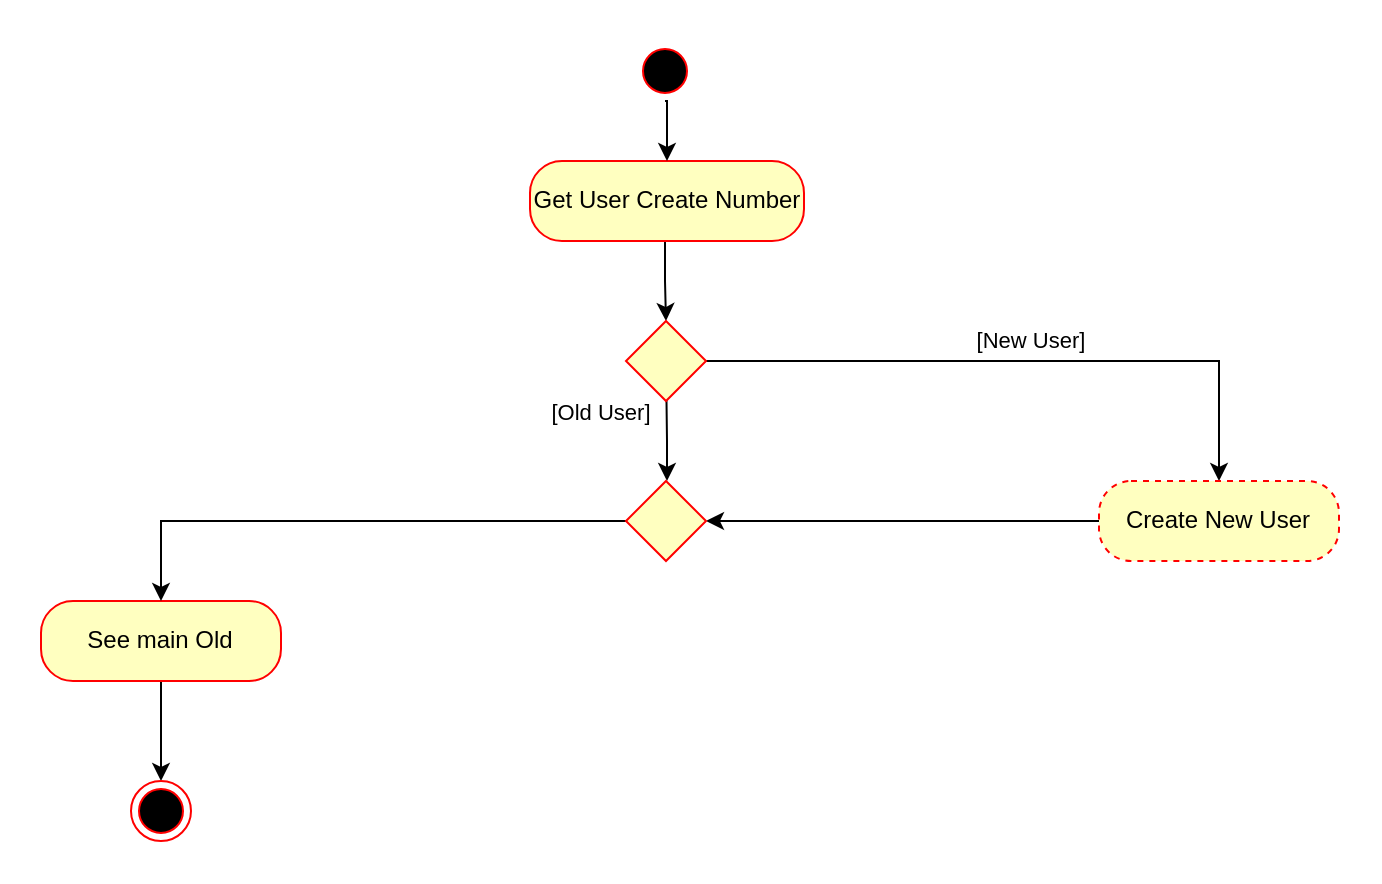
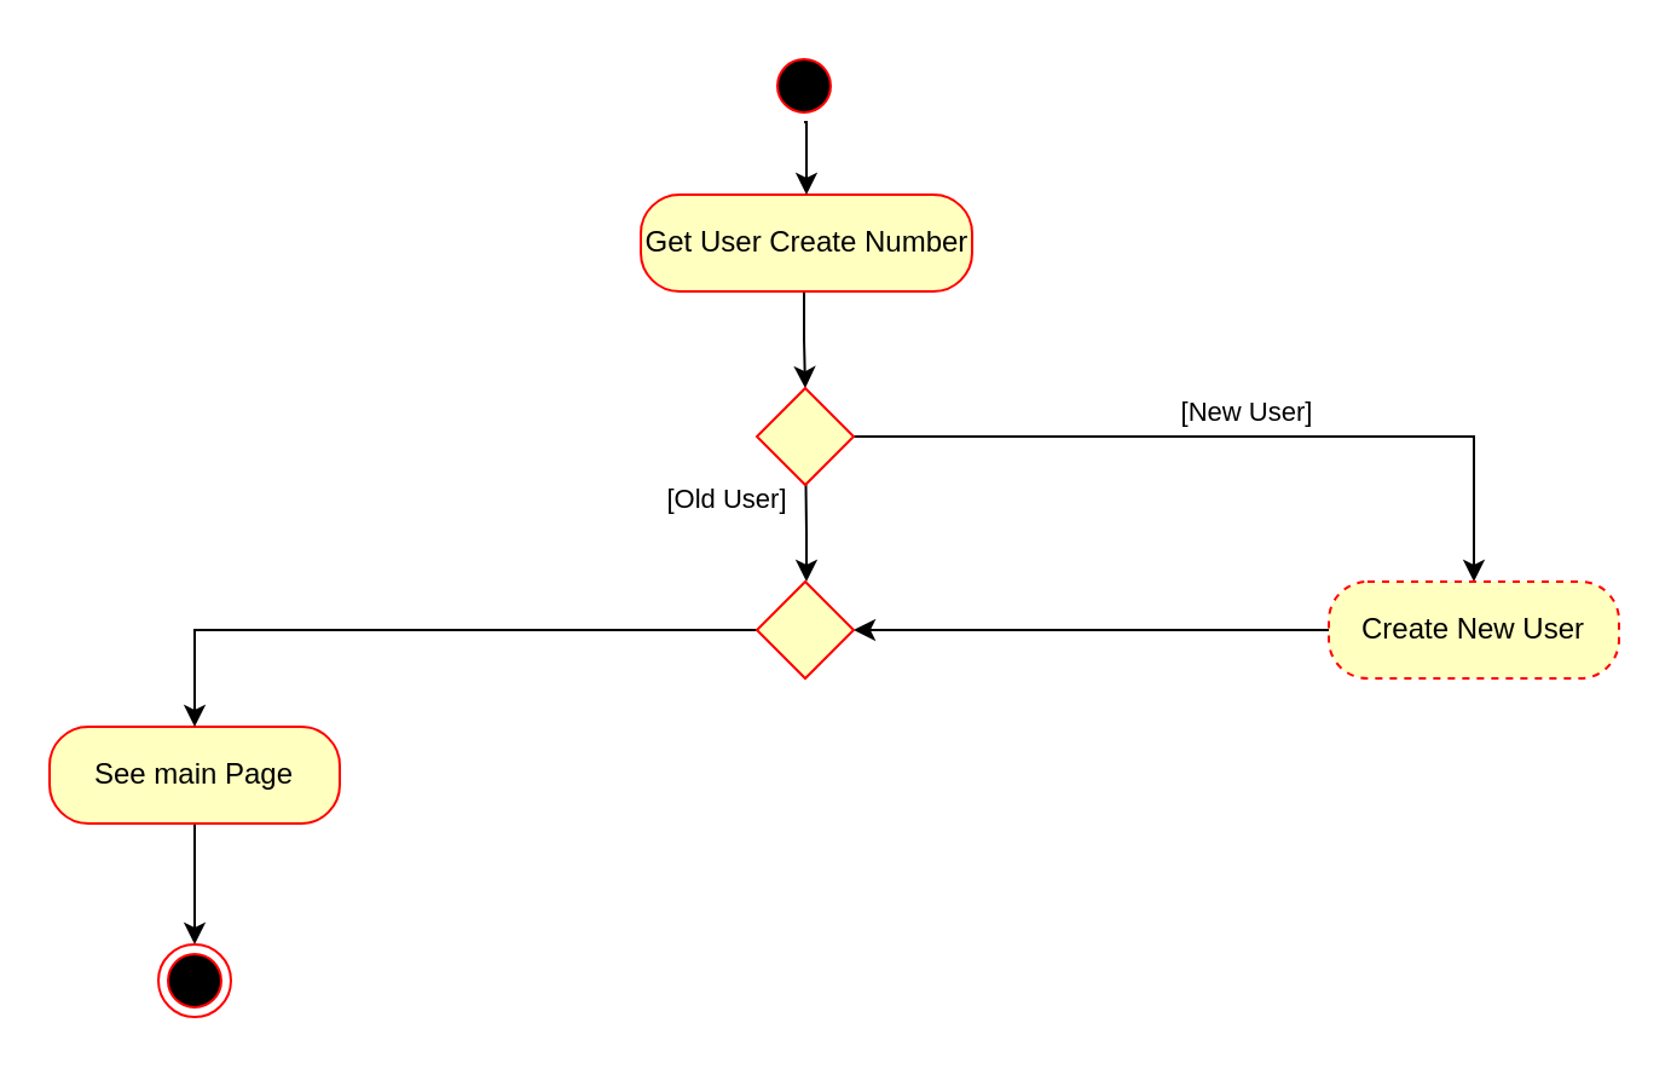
  <mxCell id="0" />
  <mxCell id="1" parent="0" />
  <mxCell id="2" style="edgeStyle=orthogonalEdgeStyle;rounded=0;orthogonalLoop=1;jettySize=auto;html=1;exitX=0.5;exitY=1;exitDx=0;exitDy=0;entryX=0.5;entryY=0;entryDx=0;entryDy=0;" parent="1" source="3" target="6" edge="1"><mxGeometry relative="1" as="geometry"><Array as="points"><mxPoint x="332" y="120" /><mxPoint x="332" y="140" /></Array></mxGeometry></mxCell>
  <mxCell id="3" value="Get User Create Number" style="rounded=1;whiteSpace=wrap;html=1;arcSize=40;fontColor=#000000;fillColor=#FFFFC0;strokeColor=#ff0000;labelBackgroundColor=none;" parent="1" vertex="1"><mxGeometry x="264.5" y="80" width="137" height="40" as="geometry" /></mxCell>
  <mxCell id="4" value="[Old User]" style="edgeStyle=orthogonalEdgeStyle;rounded=0;orthogonalLoop=1;jettySize=auto;html=1;exitX=0.5;exitY=1;exitDx=0;exitDy=0;" parent="1" source="6" target="14" edge="1"><mxGeometry x="0.147" y="-33" relative="1" as="geometry"><mxPoint x="110" y="180" as="targetPoint" /><Array as="points"><mxPoint x="333" y="180" /><mxPoint x="333" y="220" /><mxPoint x="340" y="220" /></Array><mxPoint as="offset" /></mxGeometry></mxCell>
  <mxCell id="5" value="[New User]" style="edgeStyle=orthogonalEdgeStyle;rounded=0;orthogonalLoop=1;jettySize=auto;html=1;exitX=1;exitY=0.5;exitDx=0;exitDy=0;entryX=0.5;entryY=0;entryDx=0;entryDy=0;" parent="1" source="6" target="10" edge="1"><mxGeometry x="0.026" y="10" relative="1" as="geometry"><mxPoint as="offset" /></mxGeometry></mxCell>
  <mxCell id="6" value="" style="shape=rhombus;html=1;verticalLabelPosition=bottom;verticalAlignment=top;labelBackgroundColor=none;strokeColor=#FF0000;fillColor=#FFFFC0;" parent="1" vertex="1"><mxGeometry x="312.5" y="160" width="40" height="40" as="geometry" /></mxCell>
  <mxCell id="7" style="edgeStyle=orthogonalEdgeStyle;rounded=0;orthogonalLoop=1;jettySize=auto;html=1;exitX=0.5;exitY=1;exitDx=0;exitDy=0;entryX=0.5;entryY=0;entryDx=0;entryDy=0;" parent="1" source="8" target="3" edge="1"><mxGeometry relative="1" as="geometry" /></mxCell>
  <mxCell id="8" value="" style="ellipse;html=1;shape=startState;fillColor=#000000;strokeColor=#ff0000;labelBackgroundColor=none;" parent="1" vertex="1"><mxGeometry x="317" y="20" width="30" height="30" as="geometry" /></mxCell>
  <mxCell id="9" style="edgeStyle=orthogonalEdgeStyle;rounded=0;orthogonalLoop=1;jettySize=auto;html=1;entryX=1;entryY=0.5;entryDx=0;entryDy=0;" parent="1" source="10" target="14" edge="1"><mxGeometry relative="1" as="geometry" /></mxCell>
  <mxCell id="10" value="Create New User" style="rounded=1;whiteSpace=wrap;html=1;arcSize=40;fontColor=#000000;fillColor=#ffffc0;strokeColor=#ff0000;labelBackgroundColor=none;dashed=1;" parent="1" vertex="1"><mxGeometry x="549" y="240" width="120" height="40" as="geometry" /></mxCell>
  <mxCell id="11" style="edgeStyle=orthogonalEdgeStyle;rounded=0;orthogonalLoop=1;jettySize=auto;html=1;exitX=0.5;exitY=1;exitDx=0;exitDy=0;entryX=0.5;entryY=0;entryDx=0;entryDy=0;" edge="1" parent="1" source="12" target="15"><mxGeometry relative="1" as="geometry" /></mxCell>
- <mxCell id="12" value="See main Old" style="rounded=1;whiteSpace=wrap;html=1;arcSize=40;fontColor=#000000;fillColor=#ffffc0;strokeColor=#ff0000;" parent="1" vertex="1"><mxGeometry x="20" y="300" width="120" height="40" as="geometry" /></mxCell>
+ <mxCell id="12" value="See main Page" style="rounded=1;whiteSpace=wrap;html=1;arcSize=40;fontColor=#000000;fillColor=#ffffc0;strokeColor=#ff0000;" parent="1" vertex="1"><mxGeometry x="20" y="300" width="120" height="40" as="geometry" /></mxCell>
  <mxCell id="13" style="edgeStyle=orthogonalEdgeStyle;rounded=0;orthogonalLoop=1;jettySize=auto;html=1;exitX=0;exitY=0.5;exitDx=0;exitDy=0;entryX=0.5;entryY=0;entryDx=0;entryDy=0;" parent="1" source="14" target="12" edge="1"><mxGeometry relative="1" as="geometry" /></mxCell>
  <mxCell id="14" value="" style="shape=rhombus;html=1;verticalLabelPosition=top;verticalAlignment=bottom;fillColor=#FFFFC0;strokeColor=#FF0000;" parent="1" vertex="1"><mxGeometry x="312.5" y="240" width="40" height="40" as="geometry" /></mxCell>
  <mxCell id="15" value="" style="ellipse;html=1;shape=endState;fillColor=#000000;strokeColor=#ff0000;" parent="1" vertex="1"><mxGeometry x="65" y="390" width="30" height="30" as="geometry" /></mxCell>
